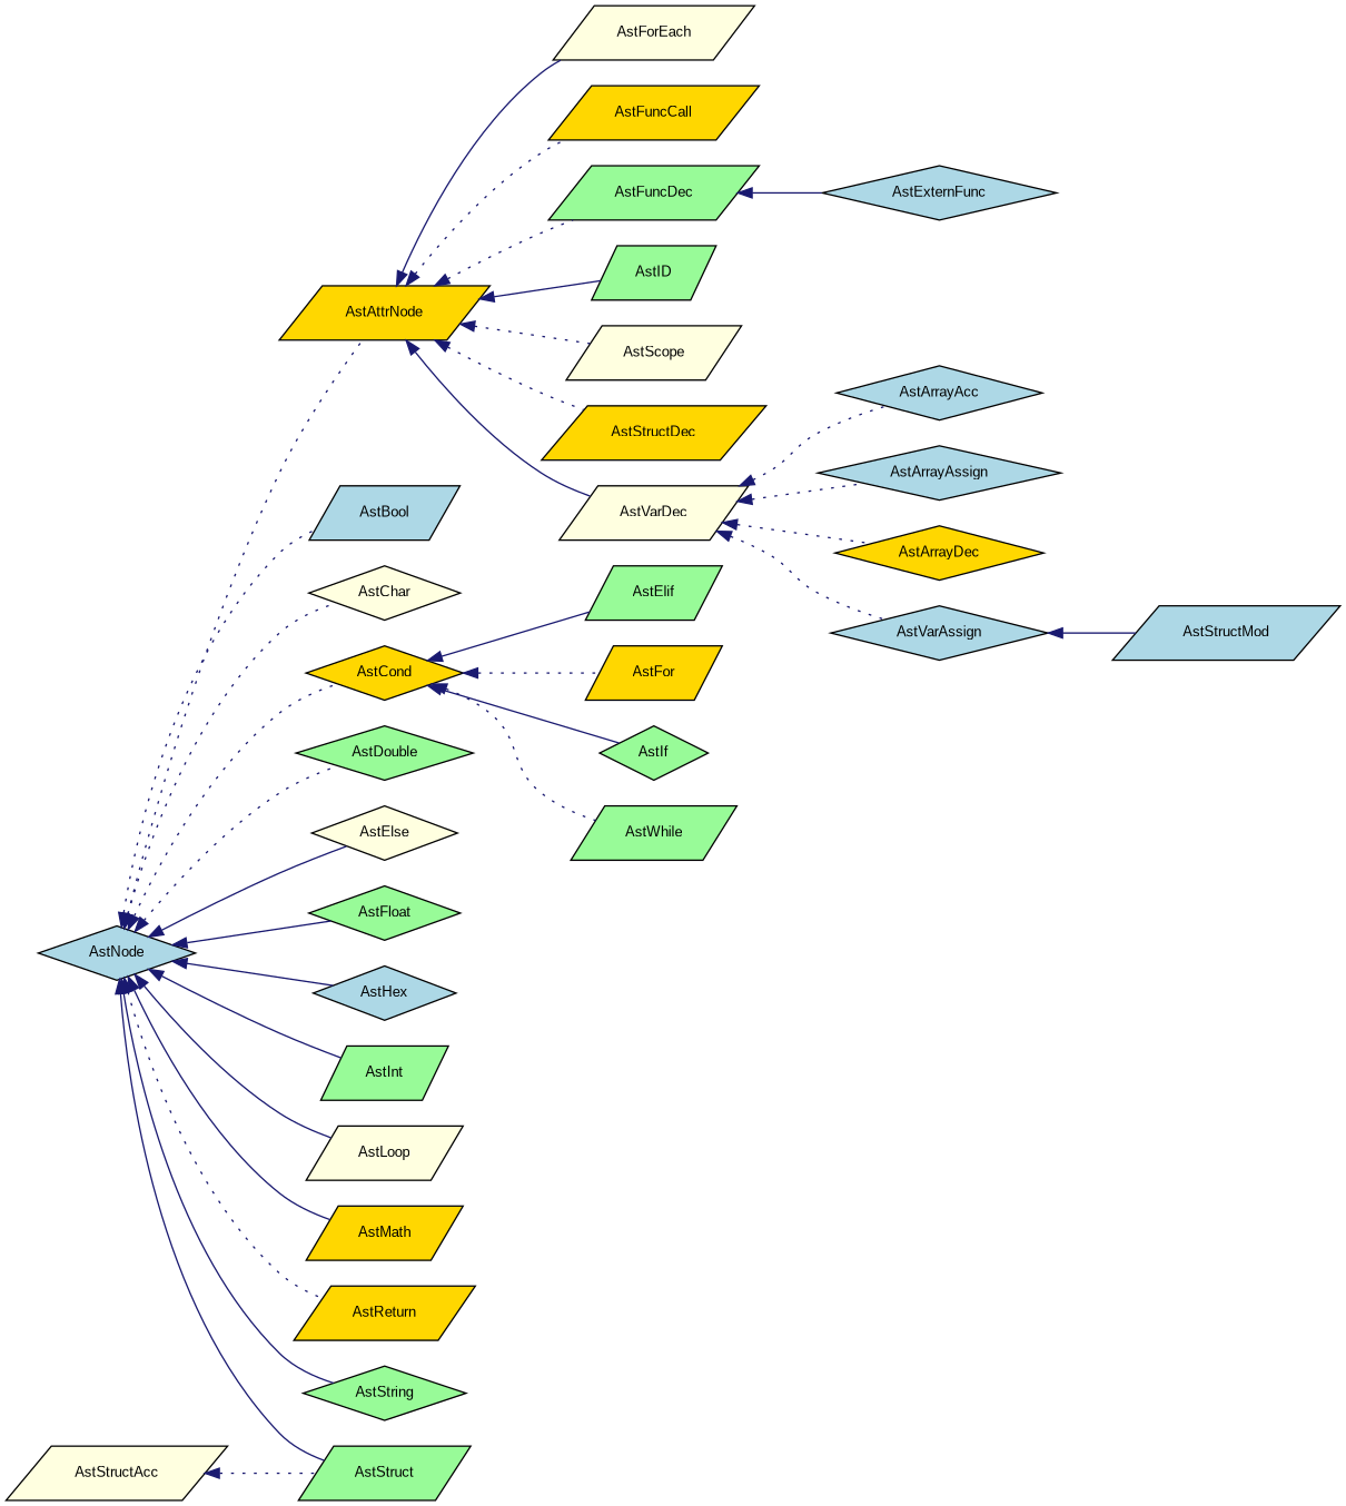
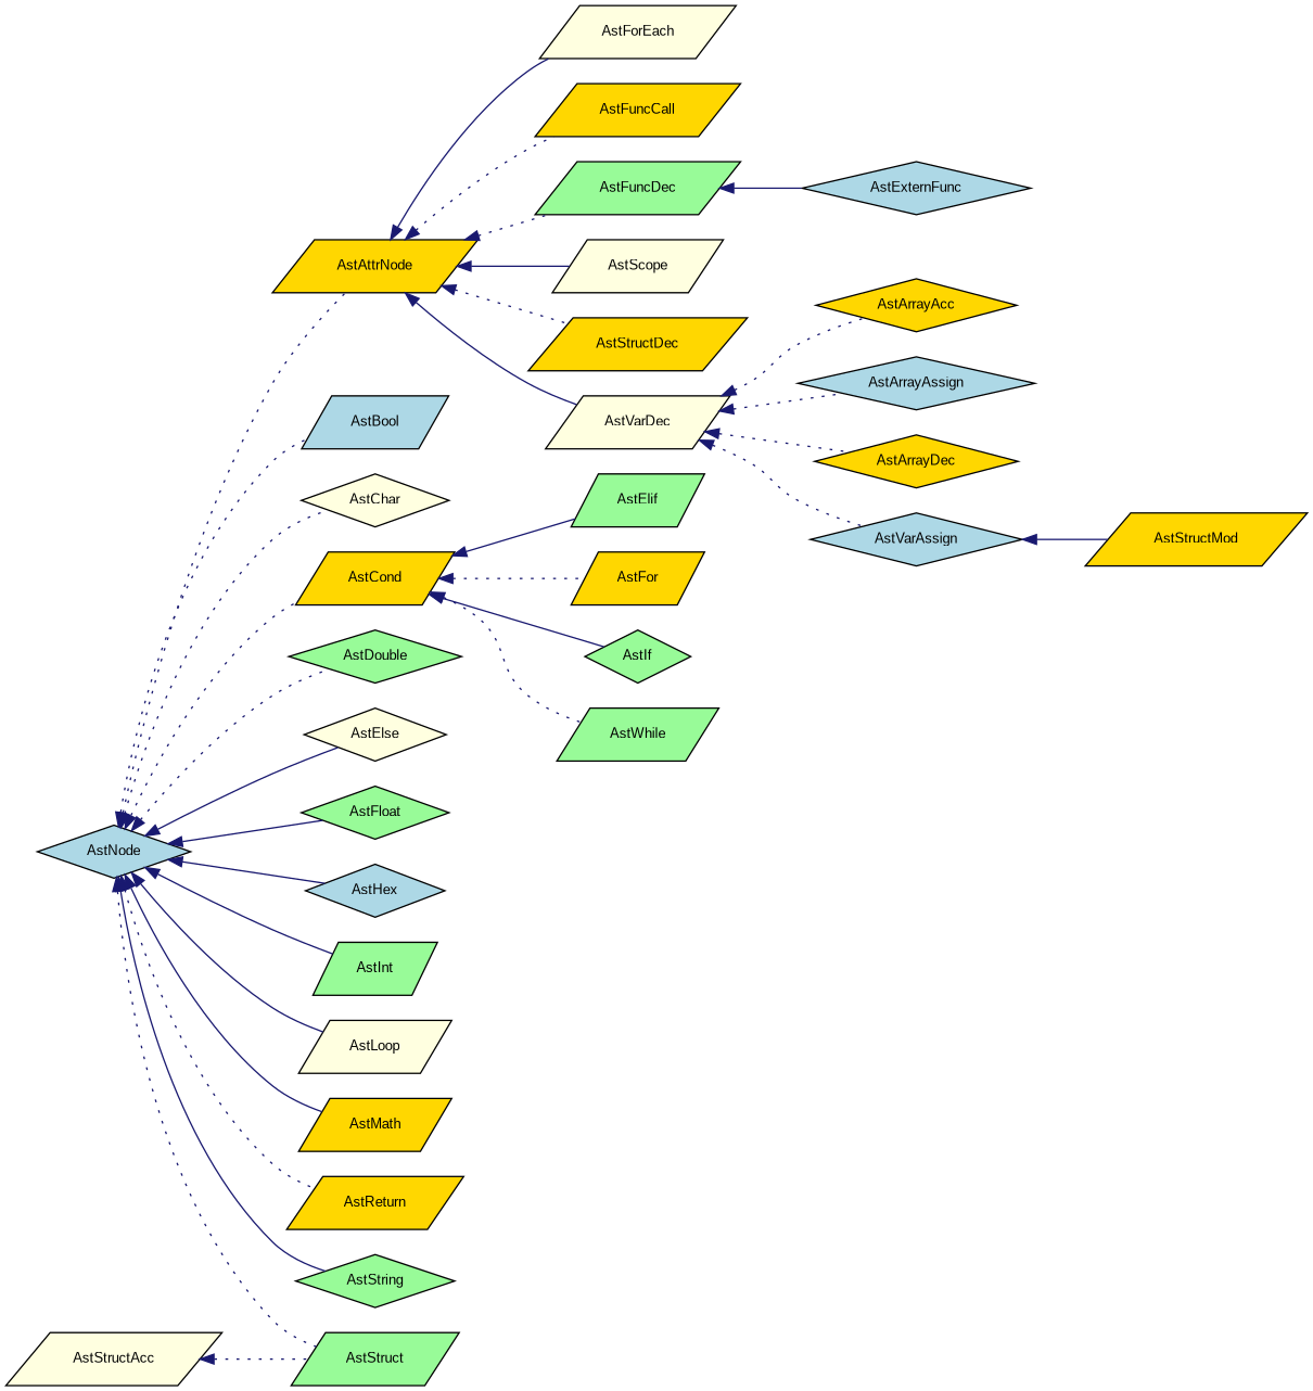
  digraph {
    fontname="Liberation Sans"
    rankdir=LR
    node [color=black fillcolor=palegreen fontname="Liberation Sans" fontsize=10 shape=parallelogram style=filled]
    edge [color=midnightblue dir=back fontname="Liberation Sans" fontsize=10 labelfontname=Helvetica labelfontsize=10 style=dotted]
    n1 [fillcolor=lightblue fontcolor=black height=0.2 label=AstNode shape=diamond width=0.4]
    n2 [fillcolor=gold height=0.2 label=AstAttrNode width=0.4]
    n3 [fillcolor=lightblue height=0.2 label=AstBool width=0.4]
    n4 [fillcolor=lightyellow height=0.2 label=AstChar shape=diamond width=0.4]
-   n5 [fillcolor=gold height=0.2 label=AstCond shape=diamond width=0.4]
+   n5 [fillcolor=gold height=0.2 label=AstCond width=0.4]
    n6 [height=0.2 label=AstDouble shape=diamond width=0.4]
    n7 [fillcolor=lightyellow height=0.2 label=AstElse shape=diamond width=0.4]
    n8 [height=0.2 label=AstFloat shape=diamond width=0.4]
    n9 [fillcolor=lightblue height=0.2 label=AstHex shape=diamond width=0.4]
    n10 [height=0.2 label=AstInt width=0.4]
    n11 [fillcolor=lightyellow height=0.2 label=AstLoop width=0.4]
    n12 [fillcolor=gold height=0.2 label=AstMath width=0.4]
    n13 [fillcolor=gold height=0.2 label=AstReturn width=0.4]
    n14 [height=0.2 label=AstString shape=diamond width=0.4]
    n15 [height=0.2 label=AstStruct width=0.4]
    n16 [fillcolor=lightyellow height=0.2 label=AstForEach width=0.4]
    n17 [fillcolor=gold height=0.2 label=AstFuncCall width=0.4]
    n18 [height=0.2 label=AstFuncDec width=0.4]
-   n19 [height=0.2 label=AstID width=0.4]
    n20 [fillcolor=lightyellow height=0.2 label=AstScope width=0.4]
    n21 [fillcolor=gold height=0.2 label=AstStructDec width=0.4]
    n22 [fillcolor=lightyellow height=0.2 label=AstVarDec width=0.4]
    n23 [height=0.2 label=AstElif width=0.4]
    n24 [fillcolor=gold height=0.2 label=AstFor width=0.4]
    n25 [height=0.2 label=AstIf shape=diamond width=0.4]
    n26 [height=0.2 label=AstWhile width=0.4]
    n27 [fillcolor=lightblue height=0.2 label=AstExternFunc shape=diamond width=0.4]
-   n28 [fillcolor=lightblue height=0.2 label=AstArrayAcc shape=diamond width=0.4]
+   n28 [fillcolor=gold height=0.2 label=AstArrayAcc shape=diamond width=0.4]
    n29 [fillcolor=lightblue height=0.2 label=AstArrayAssign shape=diamond width=0.4]
    n30 [fillcolor=gold height=0.2 label=AstArrayDec shape=diamond width=0.4]
    n31 [fillcolor=lightblue height=0.2 label=AstVarAssign shape=diamond width=0.4]
-   n32 [fillcolor=lightblue height=0.2 label=AstStructMod width=0.4]
+   n32 [fillcolor=gold height=0.2 label=AstStructMod width=0.4]
    n33 [fillcolor=lightyellow height=0.2 label=AstStructAcc width=0.4]
    n1 -> n2
    n1 -> n3
    n1 -> n4
    n1 -> n5
    n1 -> n6
    n1 -> n7 [style=solid]
    n1 -> n8 [style=solid]
    n1 -> n9 [style=solid]
    n1 -> n10 [style=solid]
    n1 -> n11 [style=solid]
    n1 -> n12 [style=solid]
    n1 -> n13
    n1 -> n14 [style=solid]
-   n1 -> n15 [style=solid]
+   n1 -> n15
    n2 -> n16 [style=solid]
    n2 -> n17
    n2 -> n18
-   n2 -> n19 [style=solid]
-   n2 -> n20
+   n2 -> n20 [style=solid]
    n2 -> n21
    n2 -> n22 [style=solid]
    n5 -> n23 [style=solid]
    n5 -> n24
    n5 -> n25 [style=solid]
    n5 -> n26
    n18 -> n27 [style=solid]
    n22 -> n28
    n22 -> n29
    n22 -> n30
    n22 -> n31
    n31 -> n32 [style=solid]
    n33 -> n15
  }
